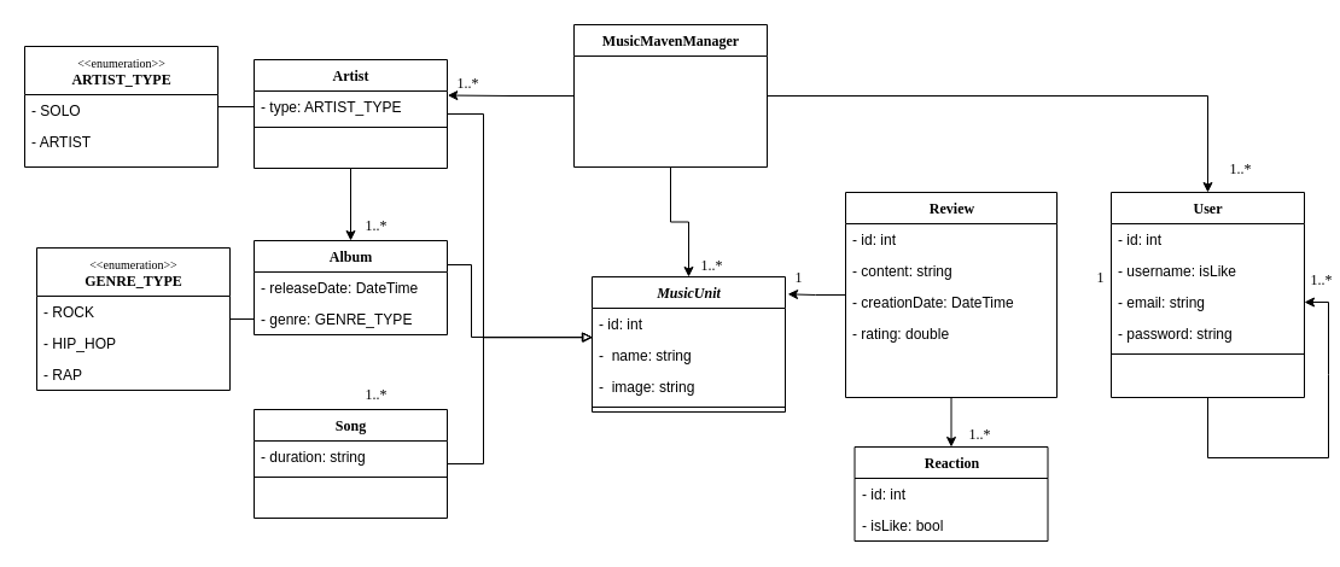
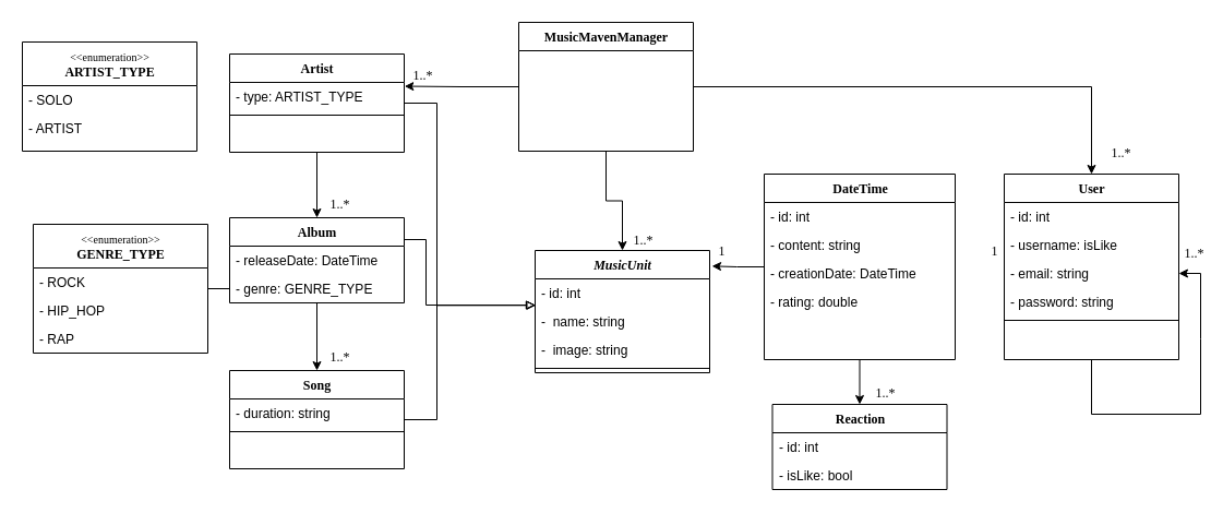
  <mxCell id="0" />
  <mxCell id="1" parent="0" />
  <mxCell id="2" value="User" style="swimlane;html=1;fontStyle=1;align=center;verticalAlign=top;childLayout=stackLayout;horizontal=1;startSize=26;horizontalStack=0;resizeParent=1;resizeLast=0;collapsible=1;marginBottom=0;swimlaneFillColor=#ffffff;rounded=0;shadow=0;comic=0;labelBackgroundColor=none;strokeWidth=1;fillColor=none;fontFamily=Verdana;fontSize=12" parent="1" vertex="1"><mxGeometry x="920" y="159" width="160" height="170" as="geometry" /></mxCell>
  <mxCell id="3" value="- id: int" style="text;html=1;strokeColor=none;fillColor=none;align=left;verticalAlign=top;spacingLeft=4;spacingRight=4;whiteSpace=wrap;overflow=hidden;rotatable=0;points=[[0,0.5],[1,0.5]];portConstraint=eastwest;" parent="2" vertex="1"><mxGeometry y="26" width="160" height="26" as="geometry" /></mxCell>
  <mxCell id="4" value="- username: isLike" style="text;html=1;strokeColor=none;fillColor=none;align=left;verticalAlign=top;spacingLeft=4;spacingRight=4;whiteSpace=wrap;overflow=hidden;rotatable=0;points=[[0,0.5],[1,0.5]];portConstraint=eastwest;" parent="2" vertex="1"><mxGeometry y="52" width="160" height="26" as="geometry" /></mxCell>
  <mxCell id="5" value="- email: string" style="text;html=1;strokeColor=none;fillColor=none;align=left;verticalAlign=top;spacingLeft=4;spacingRight=4;whiteSpace=wrap;overflow=hidden;rotatable=0;points=[[0,0.5],[1,0.5]];portConstraint=eastwest;" parent="2" vertex="1"><mxGeometry y="78" width="160" height="26" as="geometry" /></mxCell>
  <mxCell id="6" value="- password: string" style="text;html=1;strokeColor=none;fillColor=none;align=left;verticalAlign=top;spacingLeft=4;spacingRight=4;whiteSpace=wrap;overflow=hidden;rotatable=0;points=[[0,0.5],[1,0.5]];portConstraint=eastwest;" parent="2" vertex="1"><mxGeometry y="104" width="160" height="26" as="geometry" /></mxCell>
  <mxCell id="7" value="" style="line;html=1;strokeWidth=1;fillColor=none;align=left;verticalAlign=middle;spacingTop=-1;spacingLeft=3;spacingRight=3;rotatable=0;labelPosition=right;points=[];portConstraint=eastwest;" parent="2" vertex="1"><mxGeometry y="130" width="160" height="8" as="geometry" /></mxCell>
  <mxCell id="8" value="" style="endArrow=classic;startArrow=none;html=1;rounded=0;fontSize=10;exitX=0.5;exitY=1;exitDx=0;exitDy=0;entryX=1;entryY=0.5;entryDx=0;entryDy=0;startFill=0;" parent="2" source="2" target="5" edge="1"><mxGeometry width="50" height="50" relative="1" as="geometry"><mxPoint x="140" y="270" as="sourcePoint" /><mxPoint x="190" y="220" as="targetPoint" /><Array as="points"><mxPoint x="80" y="220" /><mxPoint x="180" y="220" /><mxPoint x="180" y="151" /><mxPoint x="180" y="91" /></Array></mxGeometry></mxCell>
  <mxCell id="9" style="edgeStyle=orthogonalEdgeStyle;rounded=0;orthogonalLoop=1;jettySize=auto;html=1;entryX=1.013;entryY=0.128;entryDx=0;entryDy=0;entryPerimeter=0;endArrow=classic;endFill=1;startArrow=none;startFill=0;" parent="1" source="10" target="20" edge="1"><mxGeometry relative="1" as="geometry" /></mxCell>
- <mxCell id="10" value="Review" style="swimlane;html=1;fontStyle=1;align=center;verticalAlign=top;childLayout=stackLayout;horizontal=1;startSize=26;horizontalStack=0;resizeParent=1;resizeLast=0;collapsible=1;marginBottom=0;swimlaneFillColor=#ffffff;rounded=0;shadow=0;comic=0;labelBackgroundColor=none;strokeWidth=1;fillColor=none;fontFamily=Verdana;fontSize=12" parent="1" vertex="1"><mxGeometry x="700" y="159" width="175" height="170" as="geometry" /></mxCell>
+ <mxCell id="10" value="DateTime" style="swimlane;html=1;fontStyle=1;align=center;verticalAlign=top;childLayout=stackLayout;horizontal=1;startSize=26;horizontalStack=0;resizeParent=1;resizeLast=0;collapsible=1;marginBottom=0;swimlaneFillColor=#ffffff;rounded=0;shadow=0;comic=0;labelBackgroundColor=none;strokeWidth=1;fillColor=none;fontFamily=Verdana;fontSize=12" parent="1" vertex="1"><mxGeometry x="700" y="159" width="175" height="170" as="geometry" /></mxCell>
  <mxCell id="11" value="- id: int" style="text;html=1;strokeColor=none;fillColor=none;align=left;verticalAlign=top;spacingLeft=4;spacingRight=4;whiteSpace=wrap;overflow=hidden;rotatable=0;points=[[0,0.5],[1,0.5]];portConstraint=eastwest;" parent="10" vertex="1"><mxGeometry y="26" width="175" height="26" as="geometry" /></mxCell>
  <mxCell id="12" value="- content: string" style="text;html=1;strokeColor=none;fillColor=none;align=left;verticalAlign=top;spacingLeft=4;spacingRight=4;whiteSpace=wrap;overflow=hidden;rotatable=0;points=[[0,0.5],[1,0.5]];portConstraint=eastwest;" parent="10" vertex="1"><mxGeometry y="52" width="175" height="26" as="geometry" /></mxCell>
  <mxCell id="13" value="- creationDate: DateTime" style="text;html=1;strokeColor=none;fillColor=none;align=left;verticalAlign=top;spacingLeft=4;spacingRight=4;whiteSpace=wrap;overflow=hidden;rotatable=0;points=[[0,0.5],[1,0.5]];portConstraint=eastwest;" parent="10" vertex="1"><mxGeometry y="78" width="175" height="26" as="geometry" /></mxCell>
  <mxCell id="14" value="- rating: double" style="text;html=1;strokeColor=none;fillColor=none;align=left;verticalAlign=top;spacingLeft=4;spacingRight=4;whiteSpace=wrap;overflow=hidden;rotatable=0;points=[[0,0.5],[1,0.5]];portConstraint=eastwest;" parent="10" vertex="1"><mxGeometry y="104" width="175" height="26" as="geometry" /></mxCell>
  <mxCell id="15" style="edgeStyle=orthogonalEdgeStyle;rounded=0;orthogonalLoop=1;jettySize=auto;html=1;entryX=0.5;entryY=0;entryDx=0;entryDy=0;endArrow=classic;endFill=1;" parent="1" source="17" target="31" edge="1"><mxGeometry relative="1" as="geometry" /></mxCell>
  <mxCell id="16" style="edgeStyle=orthogonalEdgeStyle;rounded=0;orthogonalLoop=1;jettySize=auto;html=1;entryX=0;entryY=-0.077;entryDx=0;entryDy=0;entryPerimeter=0;endArrow=block;endFill=0;" parent="1" source="17" target="22" edge="1"><mxGeometry relative="1" as="geometry"><Array as="points"><mxPoint x="400" y="94" /><mxPoint x="400" y="279" /></Array></mxGeometry></mxCell>
  <mxCell id="17" value="Artist" style="swimlane;html=1;fontStyle=1;align=center;verticalAlign=top;childLayout=stackLayout;horizontal=1;startSize=26;horizontalStack=0;resizeParent=1;resizeLast=0;collapsible=1;marginBottom=0;swimlaneFillColor=#ffffff;rounded=0;shadow=0;comic=0;labelBackgroundColor=none;strokeWidth=1;fillColor=none;fontFamily=Verdana;fontSize=12" parent="1" vertex="1"><mxGeometry x="210" y="49" width="160" height="90" as="geometry" /></mxCell>
  <mxCell id="18" value="- type: ARTIST_TYPE" style="text;html=1;strokeColor=none;fillColor=none;align=left;verticalAlign=top;spacingLeft=4;spacingRight=4;whiteSpace=wrap;overflow=hidden;rotatable=0;points=[[0,0.5],[1,0.5]];portConstraint=eastwest;" parent="17" vertex="1"><mxGeometry y="26" width="160" height="26" as="geometry" /></mxCell>
  <mxCell id="19" value="" style="line;html=1;strokeWidth=1;fillColor=none;align=left;verticalAlign=middle;spacingTop=-1;spacingLeft=3;spacingRight=3;rotatable=0;labelPosition=right;points=[];portConstraint=eastwest;" parent="17" vertex="1"><mxGeometry y="52" width="160" height="8" as="geometry" /></mxCell>
  <mxCell id="20" value="&lt;i&gt;MusicUnit&lt;/i&gt;" style="swimlane;html=1;fontStyle=1;align=center;verticalAlign=top;childLayout=stackLayout;horizontal=1;startSize=26;horizontalStack=0;resizeParent=1;resizeLast=0;collapsible=1;marginBottom=0;swimlaneFillColor=#ffffff;rounded=0;shadow=0;comic=0;labelBackgroundColor=none;strokeWidth=1;fillColor=none;fontFamily=Verdana;fontSize=12" parent="1" vertex="1"><mxGeometry x="490" y="229" width="160" height="112" as="geometry" /></mxCell>
  <mxCell id="21" value="- id: int" style="text;html=1;strokeColor=none;fillColor=none;align=left;verticalAlign=top;spacingLeft=4;spacingRight=4;whiteSpace=wrap;overflow=hidden;rotatable=0;points=[[0,0.5],[1,0.5]];portConstraint=eastwest;" parent="20" vertex="1"><mxGeometry y="26" width="160" height="26" as="geometry" /></mxCell>
  <mxCell id="22" value="-&amp;nbsp; name: string" style="text;html=1;strokeColor=none;fillColor=none;align=left;verticalAlign=top;spacingLeft=4;spacingRight=4;whiteSpace=wrap;overflow=hidden;rotatable=0;points=[[0,0.5],[1,0.5]];portConstraint=eastwest;" parent="20" vertex="1"><mxGeometry y="52" width="160" height="26" as="geometry" /></mxCell>
  <mxCell id="23" value="-&amp;nbsp; image: string" style="text;html=1;strokeColor=none;fillColor=none;align=left;verticalAlign=top;spacingLeft=4;spacingRight=4;whiteSpace=wrap;overflow=hidden;rotatable=0;points=[[0,0.5],[1,0.5]];portConstraint=eastwest;" parent="20" vertex="1"><mxGeometry y="78" width="160" height="26" as="geometry" /></mxCell>
  <mxCell id="24" value="" style="line;html=1;strokeWidth=1;fillColor=none;align=left;verticalAlign=middle;spacingTop=-1;spacingLeft=3;spacingRight=3;rotatable=0;labelPosition=right;points=[];portConstraint=eastwest;" parent="20" vertex="1"><mxGeometry y="104" width="160" height="8" as="geometry" /></mxCell>
  <mxCell id="25" style="edgeStyle=orthogonalEdgeStyle;rounded=0;orthogonalLoop=1;jettySize=auto;html=1;entryX=0.004;entryY=0.934;entryDx=0;entryDy=0;entryPerimeter=0;endArrow=block;endFill=0;" parent="1" source="26" target="21" edge="1"><mxGeometry relative="1" as="geometry"><Array as="points"><mxPoint x="400" y="384" /><mxPoint x="400" y="279" /></Array></mxGeometry></mxCell>
  <mxCell id="26" value="Song" style="swimlane;html=1;fontStyle=1;align=center;verticalAlign=top;childLayout=stackLayout;horizontal=1;startSize=26;horizontalStack=0;resizeParent=1;resizeLast=0;collapsible=1;marginBottom=0;swimlaneFillColor=#ffffff;rounded=0;shadow=0;comic=0;labelBackgroundColor=none;strokeWidth=1;fillColor=none;fontFamily=Verdana;fontSize=12" parent="1" vertex="1"><mxGeometry x="210" y="339" width="160" height="90" as="geometry" /></mxCell>
  <mxCell id="27" value="- duration: string" style="text;html=1;strokeColor=none;fillColor=none;align=left;verticalAlign=top;spacingLeft=4;spacingRight=4;whiteSpace=wrap;overflow=hidden;rotatable=0;points=[[0,0.5],[1,0.5]];portConstraint=eastwest;" parent="26" vertex="1"><mxGeometry y="26" width="160" height="26" as="geometry" /></mxCell>
  <mxCell id="28" value="" style="line;html=1;strokeWidth=1;fillColor=none;align=left;verticalAlign=middle;spacingTop=-1;spacingLeft=3;spacingRight=3;rotatable=0;labelPosition=right;points=[];portConstraint=eastwest;" parent="26" vertex="1"><mxGeometry y="52" width="160" height="8" as="geometry" /></mxCell>
+ <mxCell id="29" style="edgeStyle=orthogonalEdgeStyle;rounded=0;orthogonalLoop=1;jettySize=auto;html=1;entryX=0.5;entryY=0;entryDx=0;entryDy=0;endArrow=classic;endFill=1;" parent="1" source="31" target="26" edge="1"><mxGeometry relative="1" as="geometry" /></mxCell>
  <mxCell id="30" style="edgeStyle=orthogonalEdgeStyle;rounded=0;orthogonalLoop=1;jettySize=auto;html=1;endArrow=block;endFill=0;" parent="1" source="31" edge="1"><mxGeometry relative="1" as="geometry"><mxPoint x="490" y="279" as="targetPoint" /><Array as="points"><mxPoint x="390" y="219" /><mxPoint x="390" y="279" /></Array></mxGeometry></mxCell>
  <mxCell id="31" value="Album" style="swimlane;html=1;fontStyle=1;align=center;verticalAlign=top;childLayout=stackLayout;horizontal=1;startSize=26;horizontalStack=0;resizeParent=1;resizeLast=0;collapsible=1;marginBottom=0;swimlaneFillColor=#ffffff;rounded=0;shadow=0;comic=0;labelBackgroundColor=none;strokeWidth=1;fillColor=none;fontFamily=Verdana;fontSize=12" parent="1" vertex="1"><mxGeometry x="210" y="199" width="160" height="78" as="geometry" /></mxCell>
  <mxCell id="32" value="- releaseDate: DateTime" style="text;html=1;strokeColor=none;fillColor=none;align=left;verticalAlign=top;spacingLeft=4;spacingRight=4;whiteSpace=wrap;overflow=hidden;rotatable=0;points=[[0,0.5],[1,0.5]];portConstraint=eastwest;" parent="31" vertex="1"><mxGeometry y="26" width="160" height="26" as="geometry" /></mxCell>
  <mxCell id="33" value="- genre: GENRE_TYPE" style="text;html=1;strokeColor=none;fillColor=none;align=left;verticalAlign=top;spacingLeft=4;spacingRight=4;whiteSpace=wrap;overflow=hidden;rotatable=0;points=[[0,0.5],[1,0.5]];portConstraint=eastwest;" parent="31" vertex="1"><mxGeometry y="52" width="160" height="26" as="geometry" /></mxCell>
  <mxCell id="34" style="edgeStyle=orthogonalEdgeStyle;rounded=0;orthogonalLoop=1;jettySize=auto;html=1;entryX=0.5;entryY=0;entryDx=0;entryDy=0;" parent="1" source="37" target="2" edge="1"><mxGeometry relative="1" as="geometry" /></mxCell>
  <mxCell id="35" style="edgeStyle=orthogonalEdgeStyle;rounded=0;orthogonalLoop=1;jettySize=auto;html=1;entryX=0.5;entryY=0;entryDx=0;entryDy=0;endArrow=classic;endFill=1;" parent="1" source="37" target="20" edge="1"><mxGeometry relative="1" as="geometry" /></mxCell>
  <mxCell id="36" style="edgeStyle=orthogonalEdgeStyle;rounded=0;orthogonalLoop=1;jettySize=auto;html=1;entryX=1.002;entryY=0.136;entryDx=0;entryDy=0;entryPerimeter=0;endArrow=classic;endFill=1;" parent="1" source="37" target="18" edge="1"><mxGeometry relative="1" as="geometry" /></mxCell>
  <mxCell id="37" value="MusicMavenManager" style="swimlane;html=1;fontStyle=1;align=center;verticalAlign=top;childLayout=stackLayout;horizontal=1;startSize=26;horizontalStack=0;resizeParent=1;resizeLast=0;collapsible=1;marginBottom=0;swimlaneFillColor=#ffffff;rounded=0;shadow=0;comic=0;labelBackgroundColor=none;strokeWidth=1;fillColor=none;fontFamily=Verdana;fontSize=12" parent="1" vertex="1"><mxGeometry x="475" y="20" width="160" height="118" as="geometry" /></mxCell>
- <mxCell id="38" style="edgeStyle=orthogonalEdgeStyle;rounded=0;orthogonalLoop=1;jettySize=auto;html=1;entryX=0;entryY=0.5;entryDx=0;entryDy=0;endArrow=none;endFill=0;" parent="1" source="39" target="18" edge="1"><mxGeometry relative="1" as="geometry" /></mxCell>
  <mxCell id="39" value="&lt;font style=&quot;font-size: 10px; font-weight: normal;&quot;&gt;&amp;lt;&amp;lt;enumeration&amp;gt;&amp;gt;&lt;/font&gt;&lt;br&gt;ARTIST_TYPE" style="swimlane;html=1;fontStyle=1;align=center;verticalAlign=top;childLayout=stackLayout;horizontal=1;startSize=40;horizontalStack=0;resizeParent=1;resizeLast=0;collapsible=1;marginBottom=0;swimlaneFillColor=#ffffff;rounded=0;shadow=0;comic=0;labelBackgroundColor=none;strokeWidth=1;fillColor=none;fontFamily=Verdana;fontSize=12" parent="1" vertex="1"><mxGeometry x="20" y="38" width="160" height="100" as="geometry" /></mxCell>
  <mxCell id="40" value="- SOLO" style="text;html=1;strokeColor=none;fillColor=none;align=left;verticalAlign=top;spacingLeft=4;spacingRight=4;whiteSpace=wrap;overflow=hidden;rotatable=0;points=[[0,0.5],[1,0.5]];portConstraint=eastwest;" parent="39" vertex="1"><mxGeometry y="40" width="160" height="26" as="geometry" /></mxCell>
  <mxCell id="41" value="- ARTIST" style="text;html=1;strokeColor=none;fillColor=none;align=left;verticalAlign=top;spacingLeft=4;spacingRight=4;whiteSpace=wrap;overflow=hidden;rotatable=0;points=[[0,0.5],[1,0.5]];portConstraint=eastwest;" parent="39" vertex="1"><mxGeometry y="66" width="160" height="26" as="geometry" /></mxCell>
  <mxCell id="42" style="edgeStyle=orthogonalEdgeStyle;rounded=0;orthogonalLoop=1;jettySize=auto;html=1;entryX=0.5;entryY=1;entryDx=0;entryDy=0;endArrow=none;endFill=0;startArrow=classic;startFill=1;" parent="1" source="43" target="10" edge="1"><mxGeometry relative="1" as="geometry" /></mxCell>
  <mxCell id="43" value="Reaction" style="swimlane;html=1;fontStyle=1;align=center;verticalAlign=top;childLayout=stackLayout;horizontal=1;startSize=26;horizontalStack=0;resizeParent=1;resizeLast=0;collapsible=1;marginBottom=0;swimlaneFillColor=#ffffff;rounded=0;shadow=0;comic=0;labelBackgroundColor=none;strokeWidth=1;fillColor=none;fontFamily=Verdana;fontSize=12" parent="1" vertex="1"><mxGeometry x="707.5" y="370" width="160" height="78" as="geometry" /></mxCell>
  <mxCell id="44" value="- id: int" style="text;html=1;strokeColor=none;fillColor=none;align=left;verticalAlign=top;spacingLeft=4;spacingRight=4;whiteSpace=wrap;overflow=hidden;rotatable=0;points=[[0,0.5],[1,0.5]];portConstraint=eastwest;" parent="43" vertex="1"><mxGeometry y="26" width="160" height="26" as="geometry" /></mxCell>
  <mxCell id="45" value="- isLike: bool" style="text;html=1;strokeColor=none;fillColor=none;align=left;verticalAlign=top;spacingLeft=4;spacingRight=4;whiteSpace=wrap;overflow=hidden;rotatable=0;points=[[0,0.5],[1,0.5]];portConstraint=eastwest;" parent="43" vertex="1"><mxGeometry y="52" width="160" height="26" as="geometry" /></mxCell>
  <mxCell id="46" style="edgeStyle=orthogonalEdgeStyle;rounded=0;orthogonalLoop=1;jettySize=auto;html=1;entryX=0;entryY=0.5;entryDx=0;entryDy=0;endArrow=none;endFill=0;" parent="1" source="47" target="33" edge="1"><mxGeometry relative="1" as="geometry" /></mxCell>
  <mxCell id="47" value="&lt;span style=&quot;font-weight: normal;&quot;&gt;&lt;font style=&quot;font-size: 10px;&quot;&gt;&amp;lt;&amp;lt;enumeration&amp;gt;&amp;gt;&lt;/font&gt;&lt;/span&gt;&lt;br&gt;GENRE_TYPE" style="swimlane;html=1;fontStyle=1;align=center;verticalAlign=top;childLayout=stackLayout;horizontal=1;startSize=40;horizontalStack=0;resizeParent=1;resizeLast=0;collapsible=1;marginBottom=0;swimlaneFillColor=#ffffff;rounded=0;shadow=0;comic=0;labelBackgroundColor=none;strokeWidth=1;fillColor=none;fontFamily=Verdana;fontSize=12" parent="1" vertex="1"><mxGeometry x="30" y="205" width="160" height="118" as="geometry" /></mxCell>
  <mxCell id="48" value="- ROCK" style="text;html=1;strokeColor=none;fillColor=none;align=left;verticalAlign=top;spacingLeft=4;spacingRight=4;whiteSpace=wrap;overflow=hidden;rotatable=0;points=[[0,0.5],[1,0.5]];portConstraint=eastwest;" parent="47" vertex="1"><mxGeometry y="40" width="160" height="26" as="geometry" /></mxCell>
  <mxCell id="49" value="- HIP_HOP" style="text;html=1;strokeColor=none;fillColor=none;align=left;verticalAlign=top;spacingLeft=4;spacingRight=4;whiteSpace=wrap;overflow=hidden;rotatable=0;points=[[0,0.5],[1,0.5]];portConstraint=eastwest;" parent="47" vertex="1"><mxGeometry y="66" width="160" height="26" as="geometry" /></mxCell>
  <mxCell id="50" value="- RAP" style="text;html=1;strokeColor=none;fillColor=none;align=left;verticalAlign=top;spacingLeft=4;spacingRight=4;whiteSpace=wrap;overflow=hidden;rotatable=0;points=[[0,0.5],[1,0.5]];portConstraint=eastwest;" parent="47" vertex="1"><mxGeometry y="92" width="160" height="26" as="geometry" /></mxCell>
  <mxCell id="51" value="1..*" style="text;html=1;resizable=0;points=[];align=center;verticalAlign=middle;labelBackgroundColor=#ffffff;fontSize=12;fontFamily=Verdana" parent="1" vertex="1" connectable="0"><mxGeometry x="380" y="87.998" as="geometry"><mxPoint x="6" y="-19" as="offset" /></mxGeometry></mxCell>
  <mxCell id="52" value="1..*" style="text;html=1;resizable=0;points=[];align=center;verticalAlign=middle;labelBackgroundColor=#ffffff;fontSize=12;fontFamily=Verdana" parent="1" vertex="1" connectable="0"><mxGeometry x="440" y="243.998" as="geometry"><mxPoint x="-130" y="-57" as="offset" /></mxGeometry></mxCell>
  <mxCell id="53" value="1..*" style="text;html=1;resizable=0;points=[];align=center;verticalAlign=middle;labelBackgroundColor=#ffffff;fontSize=12;fontFamily=Verdana" parent="1" vertex="1" connectable="0"><mxGeometry x="440" y="383.998" as="geometry"><mxPoint x="-130" y="-57" as="offset" /></mxGeometry></mxCell>
  <mxCell id="54" value="1" style="text;html=1;resizable=0;points=[];align=center;verticalAlign=middle;labelBackgroundColor=#ffffff;fontSize=12;fontFamily=Verdana" parent="1" vertex="1" connectable="0"><mxGeometry x="590" y="229" as="geometry"><mxPoint x="70" as="offset" /></mxGeometry></mxCell>
  <mxCell id="55" value="1" style="text;html=1;resizable=0;points=[];align=center;verticalAlign=middle;labelBackgroundColor=#ffffff;fontSize=12;fontFamily=Verdana" parent="1" vertex="1" connectable="0"><mxGeometry x="840" y="229" as="geometry"><mxPoint x="70" as="offset" /></mxGeometry></mxCell>
  <mxCell id="56" value="1..*" style="text;html=1;resizable=0;points=[];align=center;verticalAlign=middle;labelBackgroundColor=#ffffff;fontSize=12;fontFamily=Verdana" vertex="1" connectable="0" parent="1"><mxGeometry x="580" y="249.997" as="geometry"><mxPoint x="446" y="-110" as="offset" /></mxGeometry></mxCell>
  <mxCell id="57" value="1..*" style="text;html=1;resizable=0;points=[];align=center;verticalAlign=middle;labelBackgroundColor=#ffffff;fontSize=12;fontFamily=Verdana" vertex="1" connectable="0" parent="1"><mxGeometry x="810" y="359.997" as="geometry" /></mxCell>
  <mxCell id="58" value="1..*" style="text;html=1;resizable=0;points=[];align=center;verticalAlign=middle;labelBackgroundColor=#ffffff;fontSize=12;fontFamily=Verdana" vertex="1" connectable="0" parent="1"><mxGeometry x="660" y="119.997" as="geometry"><mxPoint x="433" y="112" as="offset" /></mxGeometry></mxCell>
  <mxCell id="59" value="1..*" style="text;html=1;resizable=0;points=[];align=center;verticalAlign=middle;labelBackgroundColor=#ffffff;fontSize=12;fontFamily=Verdana" vertex="1" connectable="0" parent="1"><mxGeometry x="820" y="383.997" as="geometry"><mxPoint x="-232" y="-164" as="offset" /></mxGeometry></mxCell>
